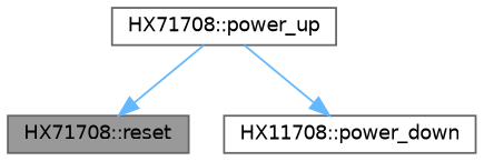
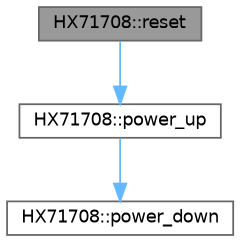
  digraph {
    rankdir=TB
    node [color=grey40 fillcolor=white fontname=Helvetica fontsize=10 shape=box style=filled]
    edge [color=steelblue1 fontname=Helvetica fontsize=10 labelfontname=Helvetica labelfontsize=10 style=solid]
    n1 [color=gray40 fillcolor=grey60 fontcolor=black height=0.2 label="HX71708::reset" width=0.4]
    n2 [height=0.2 label="HX71708::power_up" width=0.4]
-   n3 [height=0.2 label="HX11708::power_down" width=0.4]
-   n2 -> n1
+   n3 [height=0.2 label="HX71708::power_down" width=0.4]
+   n1 -> n2
    n2 -> n3
  }
